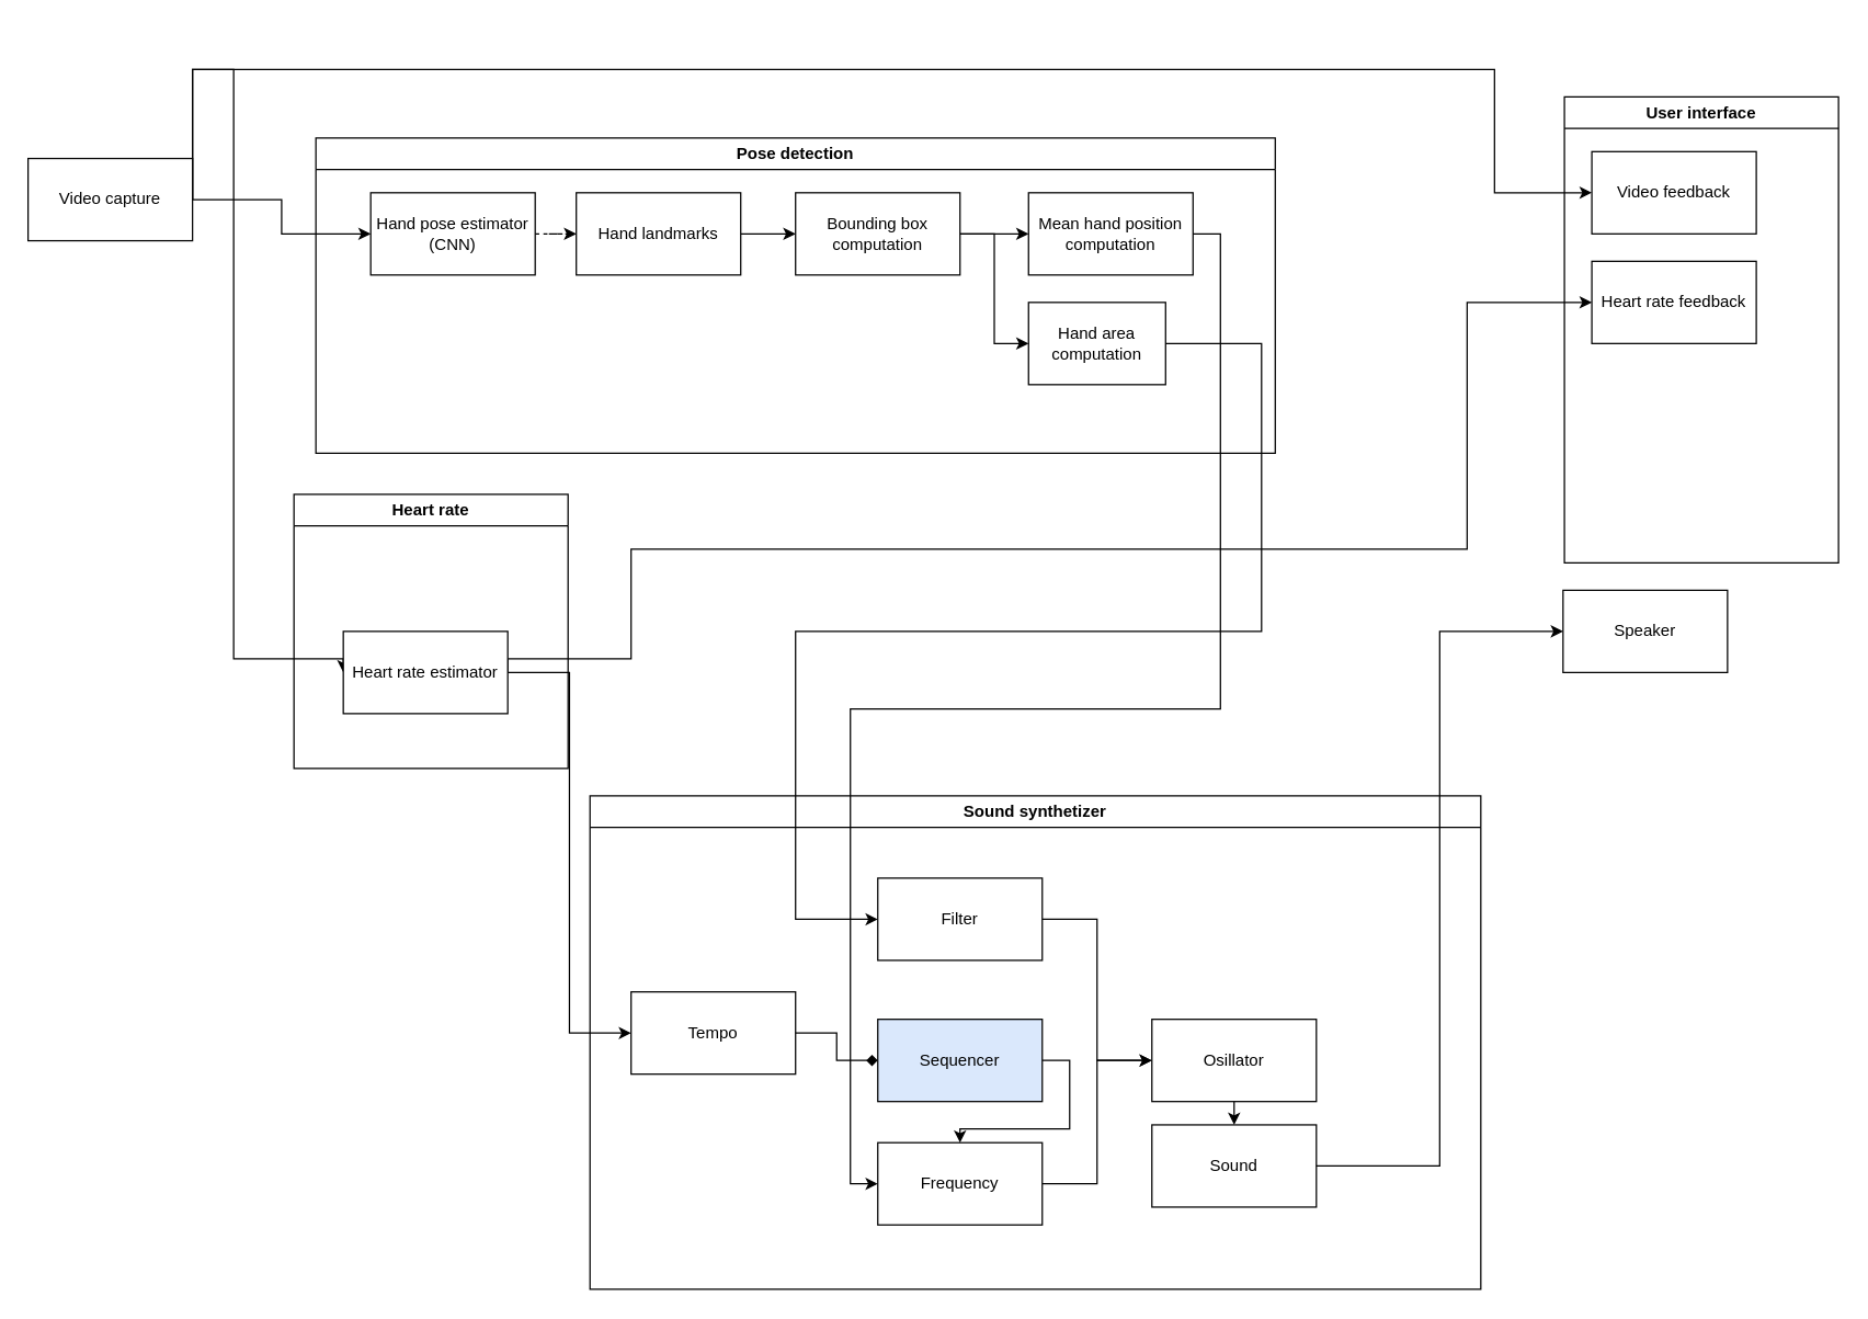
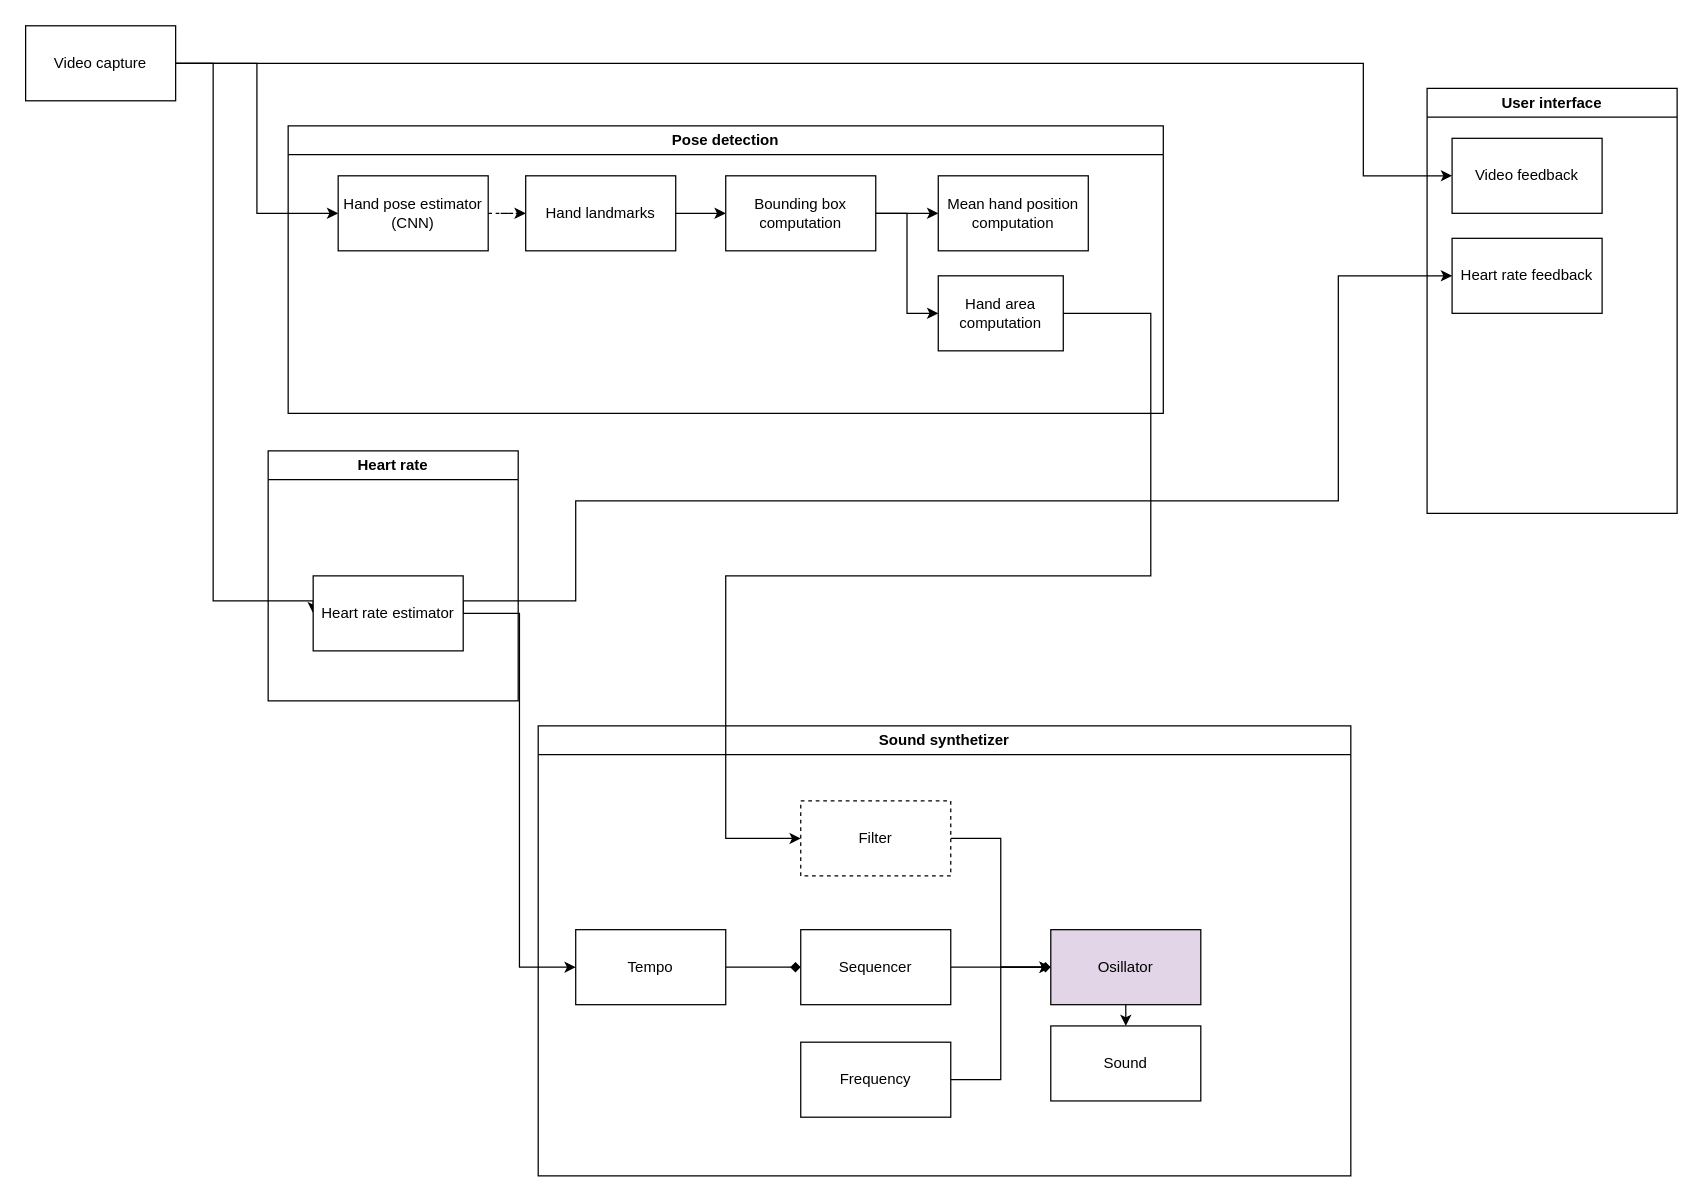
  <mxCell id="0" />
  <mxCell id="1" parent="0" />
  <mxCell id="2" style="edgeStyle=orthogonalEdgeStyle;rounded=0;orthogonalLoop=1;jettySize=auto;html=1;exitX=1;exitY=0.5;exitDx=0;exitDy=0;entryX=0;entryY=0.5;entryDx=0;entryDy=0;" edge="1" parent="1" source="5" target="10"><mxGeometry relative="1" as="geometry" /></mxCell>
  <mxCell id="3" style="edgeStyle=orthogonalEdgeStyle;rounded=0;orthogonalLoop=1;jettySize=auto;html=1;exitX=1;exitY=0.5;exitDx=0;exitDy=0;entryX=0;entryY=0.5;entryDx=0;entryDy=0;" edge="1" parent="1" source="5" target="31"><mxGeometry relative="1" as="geometry"><Array as="points"><mxPoint x="1090" y="50" /><mxPoint x="1090" y="140" /></Array></mxGeometry></mxCell>
  <mxCell id="4" style="edgeStyle=orthogonalEdgeStyle;rounded=0;orthogonalLoop=1;jettySize=auto;html=1;exitX=1;exitY=0.5;exitDx=0;exitDy=0;entryX=0;entryY=0.5;entryDx=0;entryDy=0;" edge="1" parent="1" source="5" target="35"><mxGeometry relative="1" as="geometry"><Array as="points"><mxPoint x="170" y="50" /><mxPoint x="170" y="480" /></Array></mxGeometry></mxCell>
- <mxCell id="5" value="Video capture" style="rounded=0;whiteSpace=wrap;html=1;" vertex="1" parent="1"><mxGeometry x="20" y="115" width="120" height="60" as="geometry" /></mxCell>
- <mxCell id="6" value="Speaker" style="rounded=0;whiteSpace=wrap;html=1;" vertex="1" parent="1"><mxGeometry x="1140" y="430" width="120" height="60" as="geometry" /></mxCell>
+ <mxCell id="5" value="Video capture" style="rounded=0;whiteSpace=wrap;html=1;" vertex="1" parent="1"><mxGeometry x="20" y="20" width="120" height="60" as="geometry" /></mxCell>
  <mxCell id="7" value="Heart rate" style="swimlane;whiteSpace=wrap;html=1;" vertex="1" parent="1"><mxGeometry x="214" y="360" width="200" height="200" as="geometry" /></mxCell>
  <mxCell id="8" value="Pose detection" style="swimlane;whiteSpace=wrap;html=1;" vertex="1" parent="1"><mxGeometry x="230" y="100" width="700" height="230" as="geometry" /></mxCell>
  <mxCell id="9" value="" style="edgeStyle=orthogonalEdgeStyle;rounded=0;orthogonalLoop=1;jettySize=auto;html=1;dashed=1;" edge="1" parent="8" source="10" target="12"><mxGeometry relative="1" as="geometry" /></mxCell>
  <mxCell id="10" value="Hand pose estimator (CNN)" style="rounded=0;whiteSpace=wrap;html=1;" vertex="1" parent="8"><mxGeometry x="40" y="40" width="120" height="60" as="geometry" /></mxCell>
  <mxCell id="11" value="" style="edgeStyle=orthogonalEdgeStyle;rounded=0;orthogonalLoop=1;jettySize=auto;html=1;" edge="1" parent="8" source="12" target="17"><mxGeometry relative="1" as="geometry" /></mxCell>
  <mxCell id="12" value="Hand landmarks" style="rounded=0;whiteSpace=wrap;html=1;" vertex="1" parent="8"><mxGeometry x="190" y="40" width="120" height="60" as="geometry" /></mxCell>
  <mxCell id="13" value="Mean hand position computation" style="rounded=0;whiteSpace=wrap;html=1;" vertex="1" parent="8"><mxGeometry x="520" y="40" width="120" height="60" as="geometry" /></mxCell>
  <mxCell id="14" value="Hand area computation" style="rounded=0;whiteSpace=wrap;html=1;" vertex="1" parent="8"><mxGeometry x="520" y="120" width="100" height="60" as="geometry" /></mxCell>
  <mxCell id="15" value="" style="edgeStyle=orthogonalEdgeStyle;rounded=0;orthogonalLoop=1;jettySize=auto;html=1;" edge="1" parent="8" source="17" target="13"><mxGeometry relative="1" as="geometry" /></mxCell>
  <mxCell id="16" style="edgeStyle=orthogonalEdgeStyle;rounded=0;orthogonalLoop=1;jettySize=auto;html=1;exitX=1;exitY=0.5;exitDx=0;exitDy=0;entryX=0;entryY=0.5;entryDx=0;entryDy=0;" edge="1" parent="8" source="17" target="14"><mxGeometry relative="1" as="geometry" /></mxCell>
  <mxCell id="17" value="Bounding box computation" style="rounded=0;whiteSpace=wrap;html=1;" vertex="1" parent="8"><mxGeometry x="350" y="40" width="120" height="60" as="geometry" /></mxCell>
  <mxCell id="18" value="Sound synthetizer" style="swimlane;whiteSpace=wrap;html=1;" vertex="1" parent="1"><mxGeometry x="430" y="580" width="650" height="360" as="geometry" /></mxCell>
  <mxCell id="19" style="edgeStyle=orthogonalEdgeStyle;rounded=0;orthogonalLoop=1;jettySize=auto;html=1;exitX=1;exitY=0.5;exitDx=0;exitDy=0;entryX=0;entryY=0.5;entryDx=0;entryDy=0;endArrow=diamond;" edge="1" parent="18" source="20" target="28"><mxGeometry relative="1" as="geometry" /></mxCell>
- <mxCell id="20" value="Tempo" style="whiteSpace=wrap;html=1;" vertex="1" parent="18"><mxGeometry x="30" y="143" width="120" height="60" as="geometry" /></mxCell>
+ <mxCell id="20" value="Tempo" style="whiteSpace=wrap;html=1;" vertex="1" parent="18"><mxGeometry x="30" y="163" width="120" height="60" as="geometry" /></mxCell>
  <mxCell id="21" style="edgeStyle=orthogonalEdgeStyle;rounded=0;orthogonalLoop=1;jettySize=auto;html=1;exitX=1;exitY=0.5;exitDx=0;exitDy=0;entryX=0;entryY=0.5;entryDx=0;entryDy=0;" edge="1" parent="18" source="22" target="26"><mxGeometry relative="1" as="geometry" /></mxCell>
- <mxCell id="22" value="Filter" style="whiteSpace=wrap;html=1;" vertex="1" parent="18"><mxGeometry x="210" y="60" width="120" height="60" as="geometry" /></mxCell>
- <mxCell id="23" style="edgeStyle=orthogonalEdgeStyle;rounded=0;orthogonalLoop=1;jettySize=auto;html=1;exitX=1;exitY=0.5;exitDx=0;exitDy=0;entryX=0;entryY=0.5;entryDx=0;entryDy=0;" edge="1" parent="18" source="24" target="26"><mxGeometry relative="1" as="geometry"><mxPoint x="400" y="250.0" as="targetPoint" /></mxGeometry></mxCell>
+ <mxCell id="22" value="Filter" style="whiteSpace=wrap;html=1;dashed=1;" vertex="1" parent="18"><mxGeometry x="210" y="60" width="120" height="60" as="geometry" /></mxCell>
+ <mxCell id="23" style="edgeStyle=orthogonalEdgeStyle;rounded=0;orthogonalLoop=1;jettySize=auto;html=1;exitX=1;exitY=0.5;exitDx=0;exitDy=0;entryX=0;entryY=0.5;entryDx=0;entryDy=0;endArrow=diamond;" edge="1" parent="18" source="24" target="26"><mxGeometry relative="1" as="geometry"><mxPoint x="400" y="250.0" as="targetPoint" /></mxGeometry></mxCell>
  <mxCell id="24" value="Frequency" style="whiteSpace=wrap;html=1;" vertex="1" parent="18"><mxGeometry x="210" y="253" width="120" height="60" as="geometry" /></mxCell>
  <mxCell id="25" style="edgeStyle=orthogonalEdgeStyle;rounded=0;orthogonalLoop=1;jettySize=auto;html=1;exitX=0.5;exitY=1;exitDx=0;exitDy=0;entryX=0.5;entryY=0;entryDx=0;entryDy=0;" edge="1" parent="18" source="26" target="29"><mxGeometry relative="1" as="geometry" /></mxCell>
- <mxCell id="26" value="Osillator" style="whiteSpace=wrap;html=1;" vertex="1" parent="18"><mxGeometry x="410" y="163" width="120" height="60" as="geometry" /></mxCell>
- <mxCell id="27" style="edgeStyle=orthogonalEdgeStyle;rounded=0;orthogonalLoop=1;jettySize=auto;html=1;exitX=1;exitY=0.5;exitDx=0;exitDy=0;" edge="1" parent="18" source="28" target="24"><mxGeometry relative="1" as="geometry" /></mxCell>
- <mxCell id="28" value="Sequencer" style="whiteSpace=wrap;html=1;fillColor=#dae8fc;" vertex="1" parent="18"><mxGeometry x="210" y="163" width="120" height="60" as="geometry" /></mxCell>
+ <mxCell id="26" value="Osillator" style="whiteSpace=wrap;html=1;fillColor=#e1d5e7;" vertex="1" parent="18"><mxGeometry x="410" y="163" width="120" height="60" as="geometry" /></mxCell>
+ <mxCell id="27" style="edgeStyle=orthogonalEdgeStyle;rounded=0;orthogonalLoop=1;jettySize=auto;html=1;exitX=1;exitY=0.5;exitDx=0;exitDy=0;entryX=0;entryY=0.5;entryDx=0;entryDy=0;" edge="1" parent="18" source="28" target="26"><mxGeometry relative="1" as="geometry" /></mxCell>
+ <mxCell id="28" value="Sequencer" style="whiteSpace=wrap;html=1;" vertex="1" parent="18"><mxGeometry x="210" y="163" width="120" height="60" as="geometry" /></mxCell>
  <mxCell id="29" value="Sound" style="whiteSpace=wrap;html=1;" vertex="1" parent="18"><mxGeometry x="410" y="240" width="120" height="60" as="geometry" /></mxCell>
  <mxCell id="30" value="User interface" style="swimlane;whiteSpace=wrap;html=1;" vertex="1" parent="1"><mxGeometry x="1141" y="70" width="200" height="340" as="geometry" /></mxCell>
  <mxCell id="31" value="Video feedback" style="rounded=0;whiteSpace=wrap;html=1;" vertex="1" parent="30"><mxGeometry x="20" y="40" width="120" height="60" as="geometry" /></mxCell>
  <mxCell id="32" value="Heart rate feedback" style="rounded=0;whiteSpace=wrap;html=1;" vertex="1" parent="30"><mxGeometry x="20" y="120" width="120" height="60" as="geometry" /></mxCell>
  <mxCell id="33" style="edgeStyle=orthogonalEdgeStyle;rounded=0;orthogonalLoop=1;jettySize=auto;html=1;exitX=1;exitY=0.5;exitDx=0;exitDy=0;entryX=0;entryY=0.5;entryDx=0;entryDy=0;" edge="1" parent="1" source="35" target="32"><mxGeometry relative="1" as="geometry"><Array as="points"><mxPoint x="460" y="480" /><mxPoint x="460" y="400" /><mxPoint x="1070" y="400" /><mxPoint x="1070" y="220" /></Array></mxGeometry></mxCell>
  <mxCell id="34" style="edgeStyle=orthogonalEdgeStyle;rounded=0;orthogonalLoop=1;jettySize=auto;html=1;exitX=1;exitY=0.5;exitDx=0;exitDy=0;entryX=0;entryY=0.5;entryDx=0;entryDy=0;" edge="1" parent="1" source="35" target="20"><mxGeometry relative="1" as="geometry" /></mxCell>
  <mxCell id="35" value="Heart rate estimator" style="whiteSpace=wrap;html=1;" vertex="1" parent="1"><mxGeometry x="250" y="460" width="120" height="60" as="geometry" /></mxCell>
- <mxCell id="36" style="edgeStyle=orthogonalEdgeStyle;rounded=0;orthogonalLoop=1;jettySize=auto;html=1;exitX=1;exitY=0.5;exitDx=0;exitDy=0;entryX=0;entryY=0.5;entryDx=0;entryDy=0;" edge="1" parent="1" source="13" target="24"><mxGeometry relative="1" as="geometry" /></mxCell>
  <mxCell id="37" style="edgeStyle=orthogonalEdgeStyle;rounded=0;orthogonalLoop=1;jettySize=auto;html=1;exitX=1;exitY=0.5;exitDx=0;exitDy=0;entryX=0;entryY=0.5;entryDx=0;entryDy=0;" edge="1" parent="1" source="14" target="22"><mxGeometry relative="1" as="geometry"><Array as="points"><mxPoint x="920" y="250" /><mxPoint x="920" y="460" /><mxPoint x="580" y="460" /><mxPoint x="580" y="670" /></Array></mxGeometry></mxCell>
- <mxCell id="38" style="edgeStyle=orthogonalEdgeStyle;rounded=0;orthogonalLoop=1;jettySize=auto;html=1;exitX=1;exitY=0.5;exitDx=0;exitDy=0;entryX=0;entryY=0.5;entryDx=0;entryDy=0;" edge="1" parent="1" source="29" target="6"><mxGeometry relative="1" as="geometry" /></mxCell>
